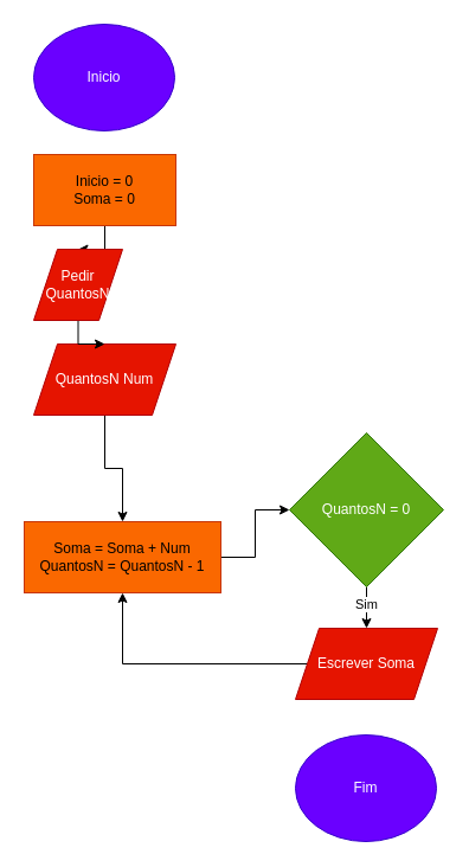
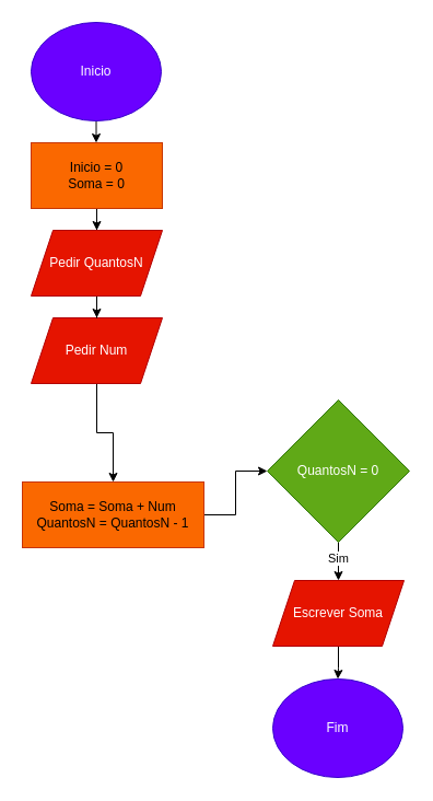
  <mxCell id="0" />
  <mxCell id="1" parent="0" />
+ <mxCell id="2" value="" style="edgeStyle=orthogonalEdgeStyle;rounded=0;orthogonalLoop=1;jettySize=auto;html=1;" edge="1" parent="1" source="3" target="5"><mxGeometry relative="1" as="geometry" /></mxCell>
  <mxCell id="3" value="Inicio" style="ellipse;whiteSpace=wrap;html=1;fillColor=#6a00ff;strokeColor=#3700CC;fontColor=#ffffff;" parent="1" vertex="1"><mxGeometry x="28" y="20" width="119" height="90" as="geometry" /></mxCell>
  <mxCell id="4" value="" style="edgeStyle=orthogonalEdgeStyle;rounded=0;orthogonalLoop=1;jettySize=auto;html=1;" edge="1" parent="1" source="5" target="11"><mxGeometry relative="1" as="geometry" /></mxCell>
  <mxCell id="5" value="Inicio = 0&lt;br&gt;Soma = 0" style="whiteSpace=wrap;html=1;fillColor=#fa6800;strokeColor=#C73500;fontColor=#000000;" vertex="1" parent="1"><mxGeometry x="28" y="130" width="120" height="60" as="geometry" /></mxCell>
  <mxCell id="6" value="" style="edgeStyle=orthogonalEdgeStyle;rounded=0;orthogonalLoop=1;jettySize=auto;html=1;" edge="1" parent="1" source="7" target="9"><mxGeometry relative="1" as="geometry" /></mxCell>
- <mxCell id="7" value="QuantosN Num" style="shape=parallelogram;perimeter=parallelogramPerimeter;whiteSpace=wrap;html=1;fixedSize=1;fillColor=#e51400;strokeColor=#B20000;fontColor=#ffffff;" vertex="1" parent="1"><mxGeometry x="28" y="290" width="120" height="60" as="geometry" /></mxCell>
+ <mxCell id="7" value="Pedir Num" style="shape=parallelogram;perimeter=parallelogramPerimeter;whiteSpace=wrap;html=1;fixedSize=1;fillColor=#e51400;strokeColor=#B20000;fontColor=#ffffff;" vertex="1" parent="1"><mxGeometry x="28" y="290" width="120" height="60" as="geometry" /></mxCell>
  <mxCell id="8" value="" style="edgeStyle=orthogonalEdgeStyle;rounded=0;orthogonalLoop=1;jettySize=auto;html=1;" edge="1" parent="1" source="9" target="14"><mxGeometry relative="1" as="geometry" /></mxCell>
  <mxCell id="9" value="Soma = Soma + Num&lt;br&gt;QuantosN = QuantosN - 1" style="whiteSpace=wrap;html=1;fillColor=#fa6800;strokeColor=#C73500;fontColor=#000000;" vertex="1" parent="1"><mxGeometry x="20" y="440" width="166" height="60" as="geometry" /></mxCell>
  <mxCell id="10" value="" style="edgeStyle=orthogonalEdgeStyle;rounded=0;orthogonalLoop=1;jettySize=auto;html=1;" edge="1" parent="1" source="11" target="7"><mxGeometry relative="1" as="geometry" /></mxCell>
- <mxCell id="11" value="Pedir QuantosN" style="shape=parallelogram;perimeter=parallelogramPerimeter;whiteSpace=wrap;html=1;fixedSize=1;fillColor=#e51400;strokeColor=#B20000;fontColor=#ffffff;" vertex="1" parent="1"><mxGeometry x="28" y="210" width="75" height="60" as="geometry" /></mxCell>
+ <mxCell id="11" value="Pedir QuantosN" style="shape=parallelogram;perimeter=parallelogramPerimeter;whiteSpace=wrap;html=1;fixedSize=1;fillColor=#e51400;strokeColor=#B20000;fontColor=#ffffff;" vertex="1" parent="1"><mxGeometry x="28" y="210" width="120" height="60" as="geometry" /></mxCell>
  <mxCell id="12" value="" style="edgeStyle=orthogonalEdgeStyle;rounded=0;orthogonalLoop=1;jettySize=auto;html=1;" edge="1" parent="1" source="14" target="16"><mxGeometry relative="1" as="geometry" /></mxCell>
  <mxCell id="13" value="Sim" style="edgeLabel;html=1;align=center;verticalAlign=middle;resizable=0;points=[];" vertex="1" connectable="0" parent="12"><mxGeometry x="-0.378" y="-1" relative="1" as="geometry"><mxPoint as="offset" /></mxGeometry></mxCell>
  <mxCell id="14" value="QuantosN = 0" style="rhombus;whiteSpace=wrap;html=1;fillColor=#60a917;strokeColor=#2D7600;fontColor=#ffffff;" vertex="1" parent="1"><mxGeometry x="244" y="365" width="130" height="130" as="geometry" /></mxCell>
- <mxCell id="15" value="" style="edgeStyle=orthogonalEdgeStyle;rounded=0;orthogonalLoop=1;jettySize=auto;html=1;" edge="1" parent="1" source="16" target="9"><mxGeometry relative="1" as="geometry" /></mxCell>
+ <mxCell id="15" value="" style="edgeStyle=orthogonalEdgeStyle;rounded=0;orthogonalLoop=1;jettySize=auto;html=1;" edge="1" parent="1" source="16" target="17"><mxGeometry relative="1" as="geometry" /></mxCell>
  <mxCell id="16" value="Escrever Soma" style="shape=parallelogram;perimeter=parallelogramPerimeter;whiteSpace=wrap;html=1;fixedSize=1;fillColor=#e51400;strokeColor=#B20000;fontColor=#ffffff;" vertex="1" parent="1"><mxGeometry x="249" y="530" width="120" height="60" as="geometry" /></mxCell>
  <mxCell id="17" value="Fim" style="ellipse;whiteSpace=wrap;html=1;fillColor=#6a00ff;strokeColor=#3700CC;fontColor=#ffffff;" vertex="1" parent="1"><mxGeometry x="249" y="620" width="119" height="90" as="geometry" /></mxCell>
